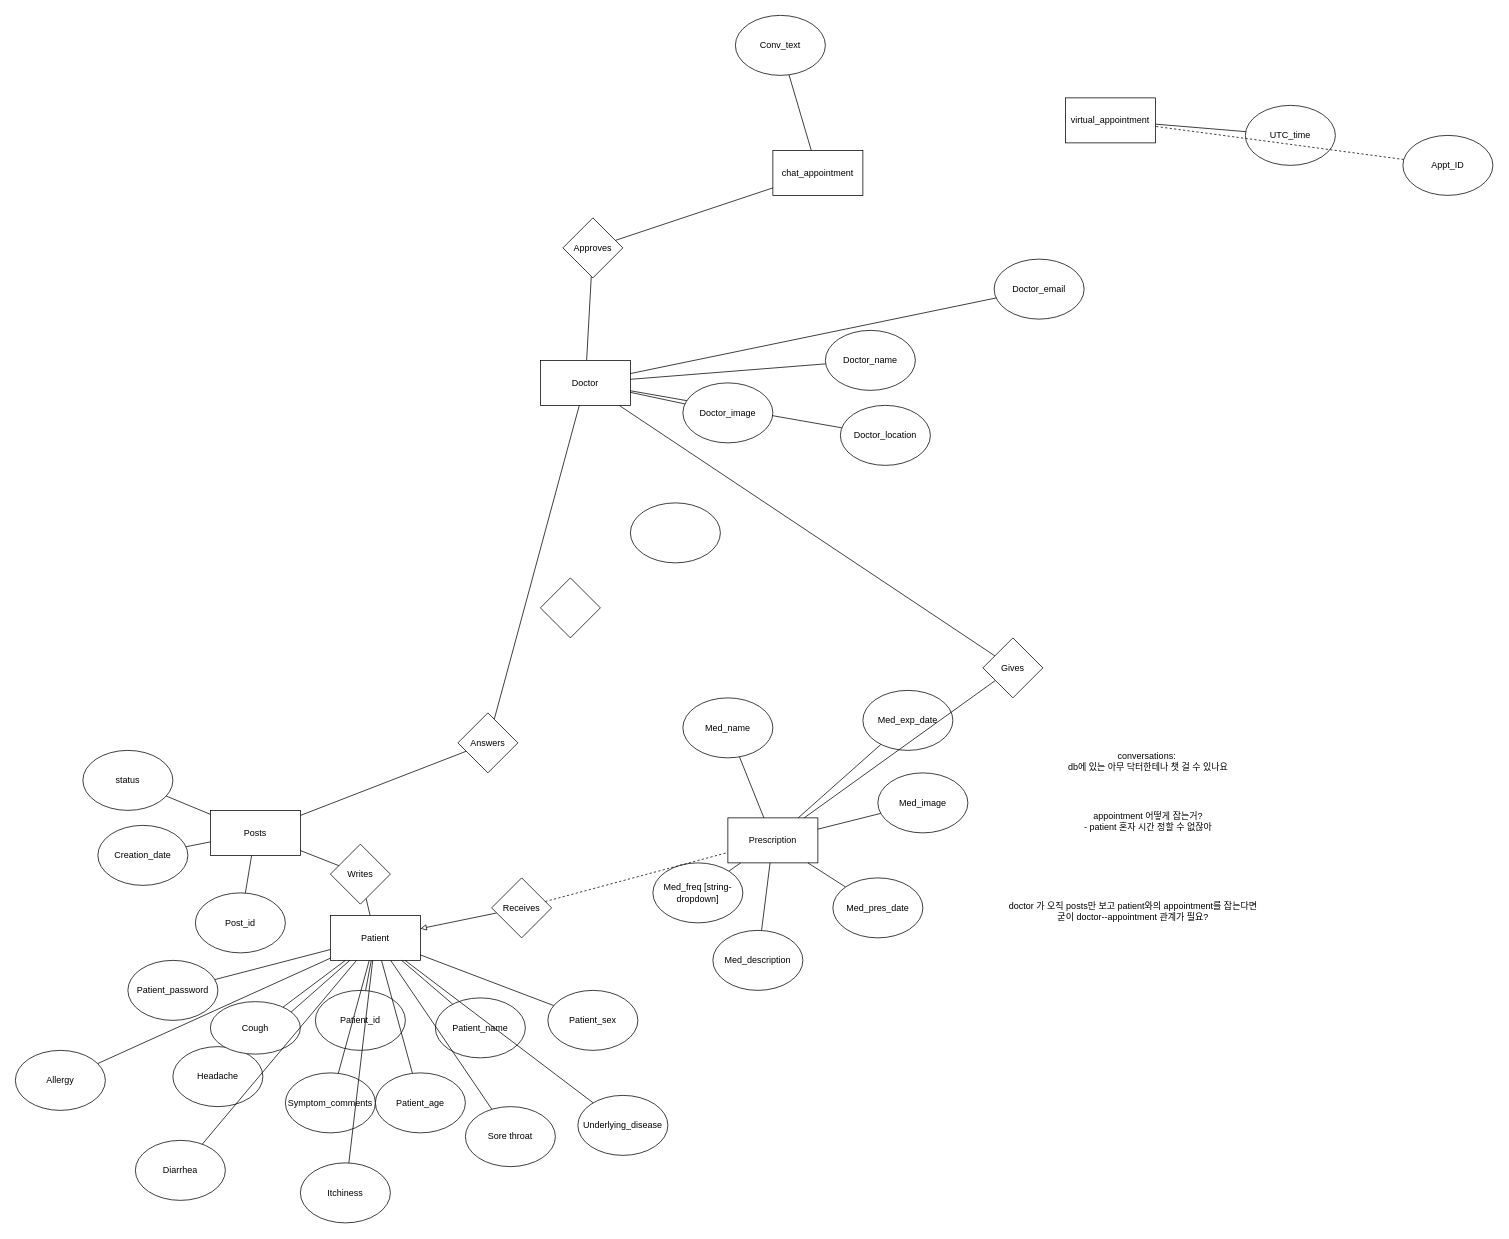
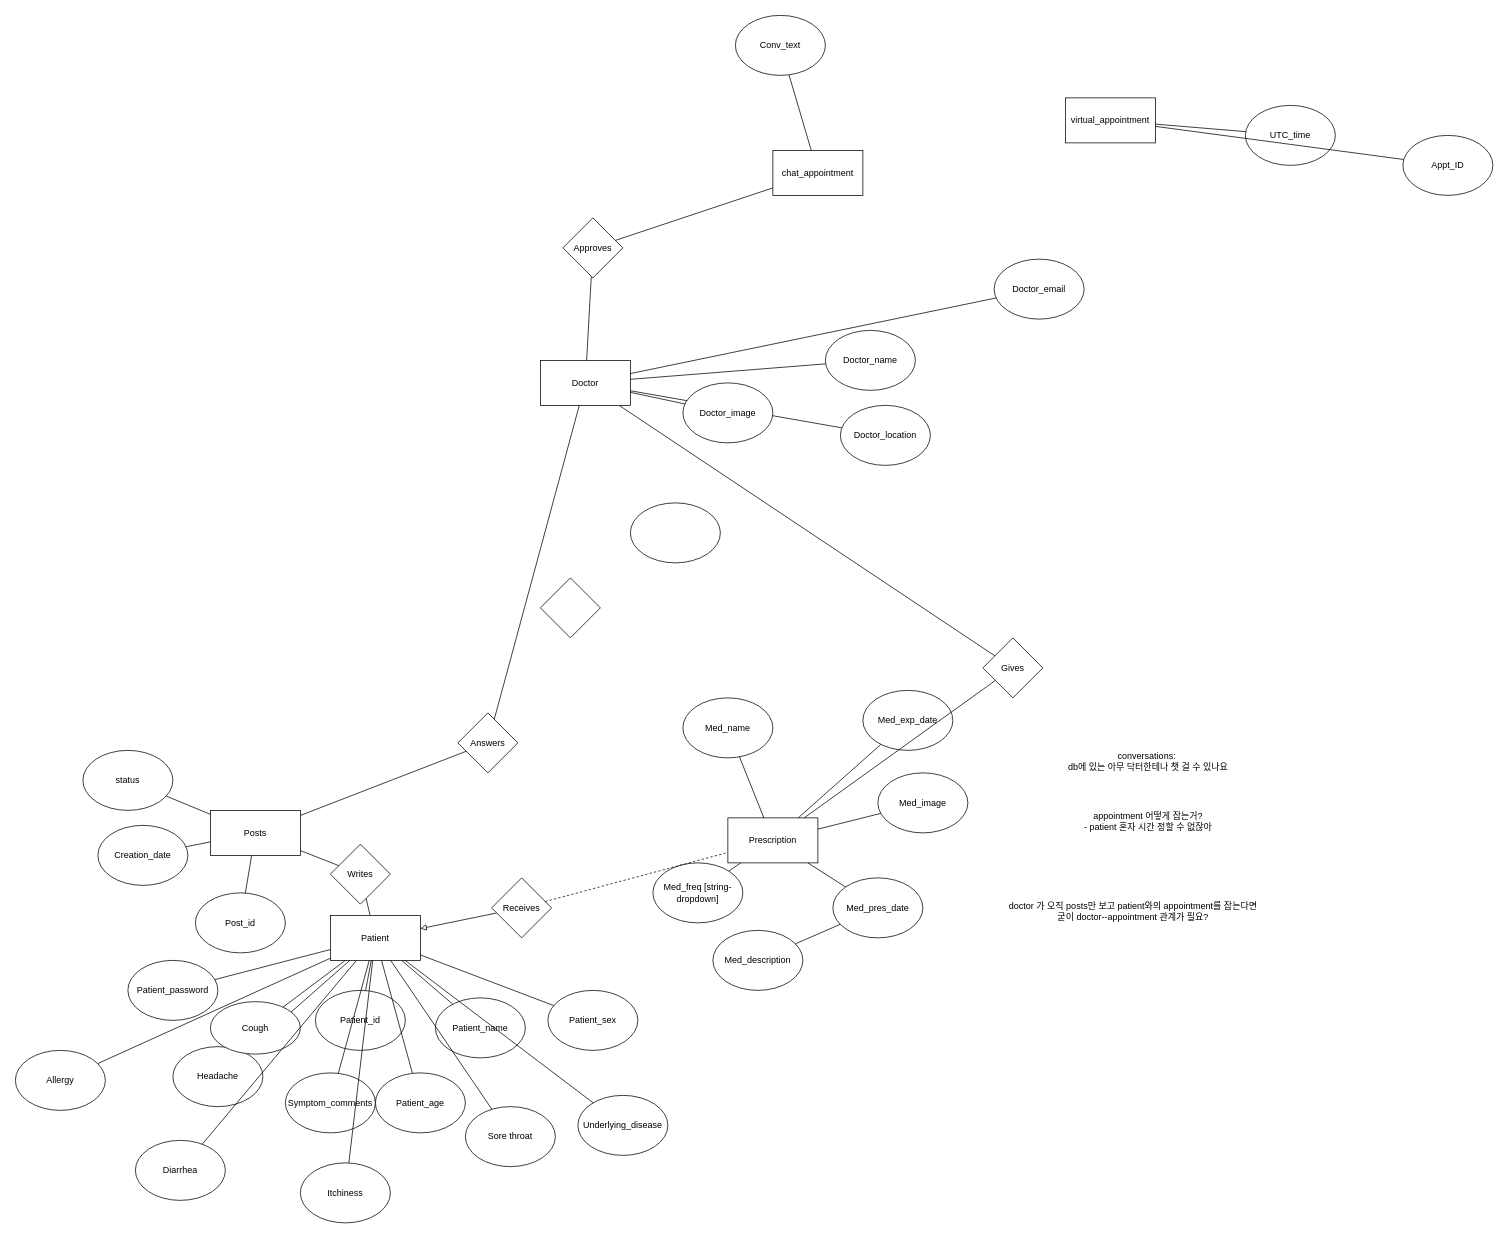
  <mxCell id="0" />
  <mxCell id="1" parent="0" />
  <mxCell id="2" style="edgeStyle=none;rounded=0;orthogonalLoop=1;jettySize=auto;html=1;endArrow=none;endFill=0;" parent="1" source="3" target="70" edge="1"><mxGeometry relative="1" as="geometry" /></mxCell>
  <mxCell id="3" value="Patient" style="rounded=0;whiteSpace=wrap;html=1;" parent="1" vertex="1"><mxGeometry x="440" y="1220" width="120" height="60" as="geometry" /></mxCell>
  <mxCell id="4" value="chat_appointment" style="rounded=0;whiteSpace=wrap;html=1;" parent="1" vertex="1"><mxGeometry x="1030" y="200" width="120" height="60" as="geometry" /></mxCell>
  <mxCell id="5" value="Prescription" style="rounded=0;whiteSpace=wrap;html=1;" parent="1" vertex="1"><mxGeometry x="970" y="1090" width="120" height="60" as="geometry" /></mxCell>
  <mxCell id="6" value="virtual_appointment" style="rounded=0;whiteSpace=wrap;html=1;" parent="1" vertex="1"><mxGeometry x="1420" y="130" width="120" height="60" as="geometry" /></mxCell>
  <mxCell id="7" style="edgeStyle=none;rounded=0;orthogonalLoop=1;jettySize=auto;html=1;endArrow=none;endFill=0;" parent="1" target="82" edge="1" source="11"><mxGeometry relative="1" as="geometry"><mxPoint x="320" y="740" as="sourcePoint" /></mxGeometry></mxCell>
  <mxCell id="8" value="" style="rounded=0;orthogonalLoop=1;jettySize=auto;html=1;endArrow=none;endFill=0;" edge="1" parent="1" source="9" target="85"><mxGeometry relative="1" as="geometry" /></mxCell>
  <mxCell id="9" value="Posts" style="rounded=0;whiteSpace=wrap;html=1;" parent="1" vertex="1"><mxGeometry x="280" y="1080" width="120" height="60" as="geometry" /></mxCell>
  <mxCell id="10" style="edgeStyle=none;rounded=0;orthogonalLoop=1;jettySize=auto;html=1;endArrow=none;endFill=0;" parent="1" source="11" target="75" edge="1"><mxGeometry relative="1" as="geometry"><mxPoint x="810" y="970" as="targetPoint" /></mxGeometry></mxCell>
  <mxCell id="11" value="Doctor" style="rounded=0;whiteSpace=wrap;html=1;" parent="1" vertex="1"><mxGeometry x="720" y="480" width="120" height="60" as="geometry" /></mxCell>
  <mxCell id="12" style="edgeStyle=none;rounded=0;orthogonalLoop=1;jettySize=auto;html=1;endArrow=none;endFill=0;" parent="1" source="13" target="11" edge="1"><mxGeometry relative="1" as="geometry" /></mxCell>
  <mxCell id="13" value="Doctor_location" style="ellipse;whiteSpace=wrap;html=1;" parent="1" vertex="1"><mxGeometry x="1120" y="540" width="120" height="80" as="geometry" /></mxCell>
  <mxCell id="14" style="edgeStyle=none;rounded=0;orthogonalLoop=1;jettySize=auto;html=1;endArrow=none;endFill=0;" parent="1" source="15" target="5" edge="1"><mxGeometry relative="1" as="geometry" /></mxCell>
  <mxCell id="15" value="Med_exp_date" style="ellipse;whiteSpace=wrap;html=1;" parent="1" vertex="1"><mxGeometry x="1150" y="920" width="120" height="80" as="geometry" /></mxCell>
  <mxCell id="16" style="edgeStyle=none;rounded=0;orthogonalLoop=1;jettySize=auto;html=1;endArrow=none;endFill=0;" parent="1" source="17" target="5" edge="1"><mxGeometry relative="1" as="geometry" /></mxCell>
  <mxCell id="17" value="Med_name" style="ellipse;whiteSpace=wrap;html=1;" parent="1" vertex="1"><mxGeometry x="910" y="930" width="120" height="80" as="geometry" /></mxCell>
  <mxCell id="18" style="edgeStyle=none;rounded=0;orthogonalLoop=1;jettySize=auto;html=1;endArrow=none;endFill=0;" parent="1" source="19" target="11" edge="1"><mxGeometry relative="1" as="geometry" /></mxCell>
  <mxCell id="19" value="Doctor_email" style="ellipse;whiteSpace=wrap;html=1;" parent="1" vertex="1"><mxGeometry x="1325" y="345" width="120" height="80" as="geometry" /></mxCell>
  <mxCell id="20" style="edgeStyle=none;rounded=0;orthogonalLoop=1;jettySize=auto;html=1;endArrow=none;endFill=0;" parent="1" source="21" target="4" edge="1"><mxGeometry relative="1" as="geometry" /></mxCell>
  <mxCell id="21" value="Conv_text" style="ellipse;whiteSpace=wrap;html=1;" parent="1" vertex="1"><mxGeometry x="980" y="20" width="120" height="80" as="geometry" /></mxCell>
  <mxCell id="22" style="edgeStyle=none;rounded=0;orthogonalLoop=1;jettySize=auto;html=1;endArrow=none;endFill=0;" parent="1" source="23" target="9" edge="1"><mxGeometry relative="1" as="geometry" /></mxCell>
  <mxCell id="23" value="Post_id" style="ellipse;whiteSpace=wrap;html=1;" parent="1" vertex="1"><mxGeometry x="260" y="1190" width="120" height="80" as="geometry" /></mxCell>
  <mxCell id="24" style="edgeStyle=none;rounded=0;orthogonalLoop=1;jettySize=auto;html=1;endArrow=none;endFill=0;" parent="1" source="25" target="3" edge="1"><mxGeometry relative="1" as="geometry" /></mxCell>
  <mxCell id="25" value="Patient_id" style="ellipse;whiteSpace=wrap;html=1;" parent="1" vertex="1"><mxGeometry x="420" y="1320" width="120" height="80" as="geometry" /></mxCell>
  <mxCell id="26" style="edgeStyle=none;rounded=0;orthogonalLoop=1;jettySize=auto;html=1;endArrow=none;endFill=0;" parent="1" source="27" target="9" edge="1"><mxGeometry relative="1" as="geometry" /></mxCell>
  <mxCell id="27" value="Creation_date" style="ellipse;whiteSpace=wrap;html=1;" parent="1" vertex="1"><mxGeometry x="130" y="1100" width="120" height="80" as="geometry" /></mxCell>
  <mxCell id="28" style="edgeStyle=none;rounded=0;orthogonalLoop=1;jettySize=auto;html=1;endArrow=none;endFill=0;" parent="1" source="29" target="11" edge="1"><mxGeometry relative="1" as="geometry" /></mxCell>
  <mxCell id="29" value="Doctor_name" style="ellipse;whiteSpace=wrap;html=1;" parent="1" vertex="1"><mxGeometry x="1100" y="440" width="120" height="80" as="geometry" /></mxCell>
  <mxCell id="30" style="edgeStyle=none;rounded=0;orthogonalLoop=1;jettySize=auto;html=1;endArrow=none;endFill=0;" parent="1" source="31" target="11" edge="1"><mxGeometry relative="1" as="geometry" /></mxCell>
  <mxCell id="31" value="Doctor_image" style="ellipse;whiteSpace=wrap;html=1;" parent="1" vertex="1"><mxGeometry x="910" y="510" width="120" height="80" as="geometry" /></mxCell>
  <mxCell id="32" style="edgeStyle=none;rounded=0;orthogonalLoop=1;jettySize=auto;html=1;endArrow=none;endFill=0;" parent="1" source="33" target="3" edge="1"><mxGeometry relative="1" as="geometry" /></mxCell>
  <mxCell id="33" value="Patient_name" style="ellipse;whiteSpace=wrap;html=1;" parent="1" vertex="1"><mxGeometry x="580" y="1330" width="120" height="80" as="geometry" /></mxCell>
  <mxCell id="34" style="edgeStyle=none;rounded=0;orthogonalLoop=1;jettySize=auto;html=1;endArrow=none;endFill=0;" parent="1" source="35" target="3" edge="1"><mxGeometry relative="1" as="geometry" /></mxCell>
  <mxCell id="35" value="Patient_password" style="ellipse;whiteSpace=wrap;html=1;" parent="1" vertex="1"><mxGeometry x="170" y="1280" width="120" height="80" as="geometry" /></mxCell>
  <mxCell id="36" style="edgeStyle=none;rounded=0;orthogonalLoop=1;jettySize=auto;html=1;endArrow=none;endFill=0;" parent="1" source="37" target="3" edge="1"><mxGeometry relative="1" as="geometry" /></mxCell>
  <mxCell id="37" value="Patient_age" style="ellipse;whiteSpace=wrap;html=1;" parent="1" vertex="1"><mxGeometry x="500" y="1430" width="120" height="80" as="geometry" /></mxCell>
  <mxCell id="38" style="edgeStyle=none;rounded=0;orthogonalLoop=1;jettySize=auto;html=1;endArrow=none;endFill=0;" parent="1" source="39" target="3" edge="1"><mxGeometry relative="1" as="geometry" /></mxCell>
  <mxCell id="39" value="Patient_sex" style="ellipse;whiteSpace=wrap;html=1;" parent="1" vertex="1"><mxGeometry x="730" y="1320" width="120" height="80" as="geometry" /></mxCell>
  <mxCell id="40" style="edgeStyle=none;rounded=0;orthogonalLoop=1;jettySize=auto;html=1;endArrow=none;endFill=0;" parent="1" source="41" target="3" edge="1"><mxGeometry relative="1" as="geometry" /></mxCell>
  <mxCell id="41" value="Symptom_comments" style="ellipse;whiteSpace=wrap;html=1;" parent="1" vertex="1"><mxGeometry x="380" y="1430" width="120" height="80" as="geometry" /></mxCell>
  <mxCell id="42" style="edgeStyle=none;rounded=0;orthogonalLoop=1;jettySize=auto;html=1;endArrow=none;endFill=0;" parent="1" source="43" target="3" edge="1"><mxGeometry relative="1" as="geometry" /></mxCell>
  <mxCell id="43" value="Headache" style="ellipse;whiteSpace=wrap;html=1;" parent="1" vertex="1"><mxGeometry x="230" y="1395" width="120" height="80" as="geometry" /></mxCell>
  <mxCell id="44" style="edgeStyle=none;rounded=0;orthogonalLoop=1;jettySize=auto;html=1;endArrow=none;endFill=0;" parent="1" source="45" target="3" edge="1"><mxGeometry relative="1" as="geometry" /></mxCell>
  <mxCell id="45" value="Sore throat" style="ellipse;whiteSpace=wrap;html=1;" parent="1" vertex="1"><mxGeometry x="620" y="1475" width="120" height="80" as="geometry" /></mxCell>
  <mxCell id="46" style="edgeStyle=none;rounded=0;orthogonalLoop=1;jettySize=auto;html=1;endArrow=none;endFill=0;" parent="1" source="47" target="3" edge="1"><mxGeometry relative="1" as="geometry"><mxPoint x="350" y="1300" as="targetPoint" /></mxGeometry></mxCell>
  <mxCell id="47" value="Cough" style="ellipse;whiteSpace=wrap;html=1;" parent="1" vertex="1"><mxGeometry x="280" y="1335" width="120" height="70" as="geometry" /></mxCell>
  <mxCell id="48" style="edgeStyle=none;rounded=0;orthogonalLoop=1;jettySize=auto;html=1;endArrow=none;endFill=0;" parent="1" source="49" target="3" edge="1"><mxGeometry relative="1" as="geometry" /></mxCell>
  <mxCell id="49" value="Allergy" style="ellipse;whiteSpace=wrap;html=1;" parent="1" vertex="1"><mxGeometry x="20" y="1400" width="120" height="80" as="geometry" /></mxCell>
  <mxCell id="50" style="edgeStyle=none;rounded=0;orthogonalLoop=1;jettySize=auto;html=1;endArrow=none;endFill=0;" parent="1" source="51" target="3" edge="1"><mxGeometry relative="1" as="geometry" /></mxCell>
  <mxCell id="51" value="Itchiness" style="ellipse;whiteSpace=wrap;html=1;" parent="1" vertex="1"><mxGeometry x="400" y="1550" width="120" height="80" as="geometry" /></mxCell>
  <mxCell id="52" style="edgeStyle=none;rounded=0;orthogonalLoop=1;jettySize=auto;html=1;endArrow=none;endFill=0;" parent="1" source="53" target="3" edge="1"><mxGeometry relative="1" as="geometry" /></mxCell>
  <mxCell id="53" value="Diarrhea" style="ellipse;whiteSpace=wrap;html=1;" parent="1" vertex="1"><mxGeometry x="180" y="1520" width="120" height="80" as="geometry" /></mxCell>
  <mxCell id="54" style="edgeStyle=none;rounded=0;orthogonalLoop=1;jettySize=auto;html=1;endArrow=none;endFill=0;" parent="1" source="55" target="5" edge="1"><mxGeometry relative="1" as="geometry" /></mxCell>
  <mxCell id="55" value="Med_pres_date" style="ellipse;whiteSpace=wrap;html=1;" parent="1" vertex="1"><mxGeometry x="1110" y="1170" width="120" height="80" as="geometry" /></mxCell>
  <mxCell id="56" style="edgeStyle=none;rounded=0;orthogonalLoop=1;jettySize=auto;html=1;endArrow=none;endFill=0;" parent="1" source="57" target="5" edge="1"><mxGeometry relative="1" as="geometry" /></mxCell>
  <mxCell id="57" value="Med_image" style="ellipse;whiteSpace=wrap;html=1;" parent="1" vertex="1"><mxGeometry x="1170" y="1030" width="120" height="80" as="geometry" /></mxCell>
  <mxCell id="58" style="edgeStyle=none;rounded=0;orthogonalLoop=1;jettySize=auto;html=1;endArrow=none;endFill=0;" parent="1" source="59" target="5" edge="1"><mxGeometry relative="1" as="geometry" /></mxCell>
  <mxCell id="59" value="Med_freq [string-dropdown]" style="ellipse;whiteSpace=wrap;html=1;" parent="1" vertex="1"><mxGeometry x="870" y="1150" width="120" height="80" as="geometry" /></mxCell>
- <mxCell id="60" style="edgeStyle=none;rounded=0;orthogonalLoop=1;jettySize=auto;html=1;endArrow=none;endFill=0;" parent="1" source="61" target="5" edge="1"><mxGeometry relative="1" as="geometry" /></mxCell>
+ <mxCell id="60" style="edgeStyle=none;rounded=0;orthogonalLoop=1;jettySize=auto;html=1;endArrow=none;endFill=0;" parent="1" source="61" target="55" edge="1"><mxGeometry relative="1" as="geometry" /></mxCell>
  <mxCell id="61" value="Med_description" style="ellipse;whiteSpace=wrap;html=1;" parent="1" vertex="1"><mxGeometry x="950" y="1240" width="120" height="80" as="geometry" /></mxCell>
  <mxCell id="62" style="rounded=0;orthogonalLoop=1;jettySize=auto;html=1;endArrow=none;endFill=0;" parent="1" source="63" target="6" edge="1"><mxGeometry relative="1" as="geometry" /></mxCell>
  <mxCell id="63" value="UTC_time" style="ellipse;whiteSpace=wrap;html=1;" parent="1" vertex="1"><mxGeometry x="1660" y="140" width="120" height="80" as="geometry" /></mxCell>
- <mxCell id="64" style="edgeStyle=none;rounded=0;orthogonalLoop=1;jettySize=auto;html=1;endArrow=none;endFill=0;dashed=1;" parent="1" source="65" target="6" edge="1"><mxGeometry relative="1" as="geometry" /></mxCell>
+ <mxCell id="64" style="edgeStyle=none;rounded=0;orthogonalLoop=1;jettySize=auto;html=1;endArrow=none;endFill=0;" parent="1" source="65" target="6" edge="1"><mxGeometry relative="1" as="geometry" /></mxCell>
  <mxCell id="65" value="Appt_ID" style="ellipse;whiteSpace=wrap;html=1;" parent="1" vertex="1"><mxGeometry x="1870" y="180" width="120" height="80" as="geometry" /></mxCell>
  <mxCell id="66" style="edgeStyle=none;rounded=0;orthogonalLoop=1;jettySize=auto;html=1;endArrow=none;endFill=0;" parent="1" source="67" target="3" edge="1"><mxGeometry relative="1" as="geometry" /></mxCell>
  <mxCell id="67" value="Underlying_disease" style="ellipse;whiteSpace=wrap;html=1;" parent="1" vertex="1"><mxGeometry x="770" y="1460" width="120" height="80" as="geometry" /></mxCell>
  <mxCell id="68" value="appointment 어떻게 잡는거?&lt;br&gt;- patient 혼자 시간 정할 수 없잖아" style="text;html=1;align=center;verticalAlign=middle;resizable=0;points=[];autosize=1;strokeColor=none;fillColor=none;" parent="1" vertex="1"><mxGeometry x="1440" y="1080" width="180" height="30" as="geometry" /></mxCell>
  <mxCell id="69" style="edgeStyle=none;rounded=0;orthogonalLoop=1;jettySize=auto;html=1;endArrow=none;endFill=0;" parent="1" source="70" target="9" edge="1"><mxGeometry relative="1" as="geometry" /></mxCell>
  <mxCell id="70" value="Writes" style="rhombus;whiteSpace=wrap;html=1;" parent="1" vertex="1"><mxGeometry x="440" y="1125" width="80" height="80" as="geometry" /></mxCell>
  <mxCell id="71" style="edgeStyle=none;rounded=0;orthogonalLoop=1;jettySize=auto;html=1;endArrow=block;endFill=0;" parent="1" source="73" target="3" edge="1"><mxGeometry relative="1" as="geometry" /></mxCell>
  <mxCell id="72" style="edgeStyle=none;rounded=0;orthogonalLoop=1;jettySize=auto;html=1;endArrow=none;endFill=0;dashed=1;" parent="1" source="73" target="5" edge="1"><mxGeometry relative="1" as="geometry" /></mxCell>
  <mxCell id="73" value="Receives" style="rhombus;whiteSpace=wrap;html=1;" parent="1" vertex="1"><mxGeometry x="655" y="1170" width="80" height="80" as="geometry" /></mxCell>
  <mxCell id="74" style="edgeStyle=none;rounded=0;orthogonalLoop=1;jettySize=auto;html=1;endArrow=none;endFill=0;" parent="1" source="75" target="5" edge="1"><mxGeometry relative="1" as="geometry" /></mxCell>
  <mxCell id="75" value="Gives" style="rhombus;whiteSpace=wrap;html=1;" parent="1" vertex="1"><mxGeometry x="1310" y="850" width="80" height="80" as="geometry" /></mxCell>
  <mxCell id="76" value="conversations:&amp;nbsp;&lt;br&gt;db에 있는 아무 닥터한테나 챗 걸 수 있나요" style="text;html=1;align=center;verticalAlign=middle;resizable=0;points=[];autosize=1;strokeColor=none;fillColor=none;" parent="1" vertex="1"><mxGeometry x="1420" y="1000" width="220" height="30" as="geometry" /></mxCell>
  <mxCell id="77" value="" style="ellipse;whiteSpace=wrap;html=1;" parent="1" vertex="1"><mxGeometry x="840" y="670" width="120" height="80" as="geometry" /></mxCell>
  <mxCell id="78" style="edgeStyle=none;rounded=0;orthogonalLoop=1;jettySize=auto;html=1;endArrow=none;endFill=0;" parent="1" source="79" target="9" edge="1"><mxGeometry relative="1" as="geometry" /></mxCell>
  <mxCell id="79" value="status" style="ellipse;whiteSpace=wrap;html=1;" parent="1" vertex="1"><mxGeometry x="110" y="1000" width="120" height="80" as="geometry" /></mxCell>
  <mxCell id="80" value="doctor 가 오직 posts만 보고 patient와의 appointment를 잡는다면&lt;br&gt;굳이 doctor--appointment 관계가 필요?&lt;br&gt;" style="text;html=1;align=center;verticalAlign=middle;resizable=0;points=[];autosize=1;strokeColor=none;fillColor=none;" parent="1" vertex="1"><mxGeometry x="1340" y="1200" width="340" height="30" as="geometry" /></mxCell>
  <mxCell id="81" style="edgeStyle=none;rounded=0;orthogonalLoop=1;jettySize=auto;html=1;endArrow=none;endFill=0;" parent="1" source="82" target="4" edge="1"><mxGeometry relative="1" as="geometry"><mxPoint x="660" y="560" as="targetPoint" /></mxGeometry></mxCell>
  <mxCell id="82" value="Approves" style="rhombus;whiteSpace=wrap;html=1;" parent="1" vertex="1"><mxGeometry x="750" y="290" width="80" height="80" as="geometry" /></mxCell>
  <mxCell id="83" value="" style="rhombus;whiteSpace=wrap;html=1;" parent="1" vertex="1"><mxGeometry x="720" y="770" width="80" height="80" as="geometry" /></mxCell>
  <mxCell id="84" style="rounded=0;orthogonalLoop=1;jettySize=auto;html=1;endArrow=none;endFill=0;" edge="1" parent="1" source="85" target="11"><mxGeometry relative="1" as="geometry" /></mxCell>
  <mxCell id="85" value="Answers" style="rhombus;whiteSpace=wrap;html=1;rounded=0;" vertex="1" parent="1"><mxGeometry x="610" y="950" width="80" height="80" as="geometry" /></mxCell>
